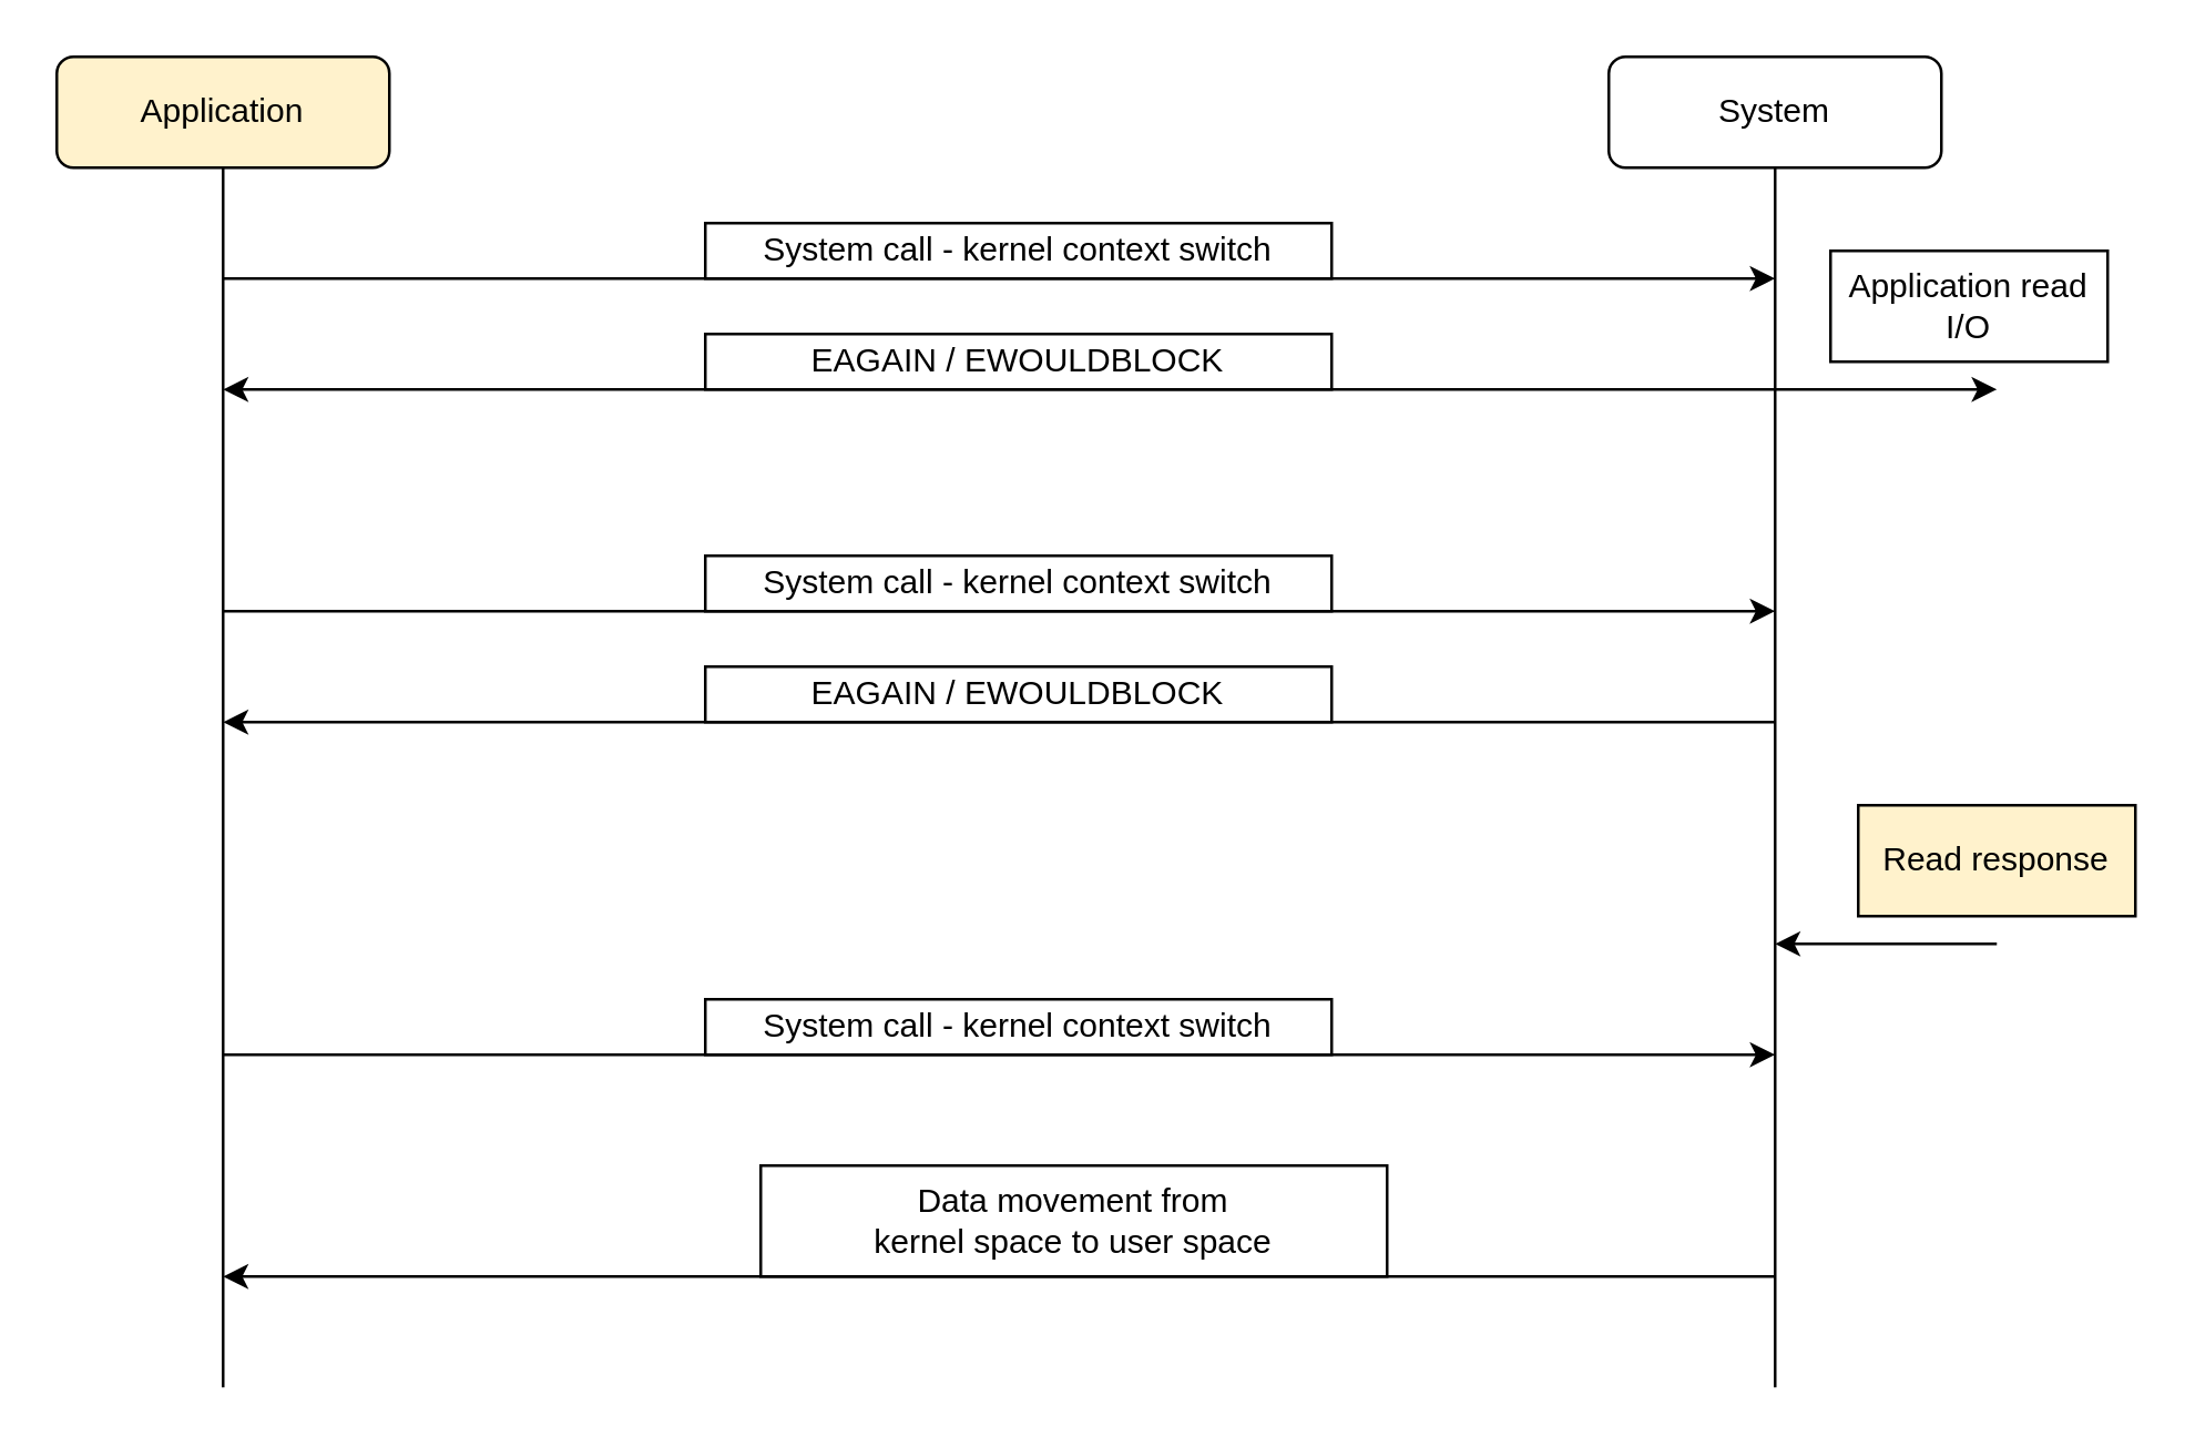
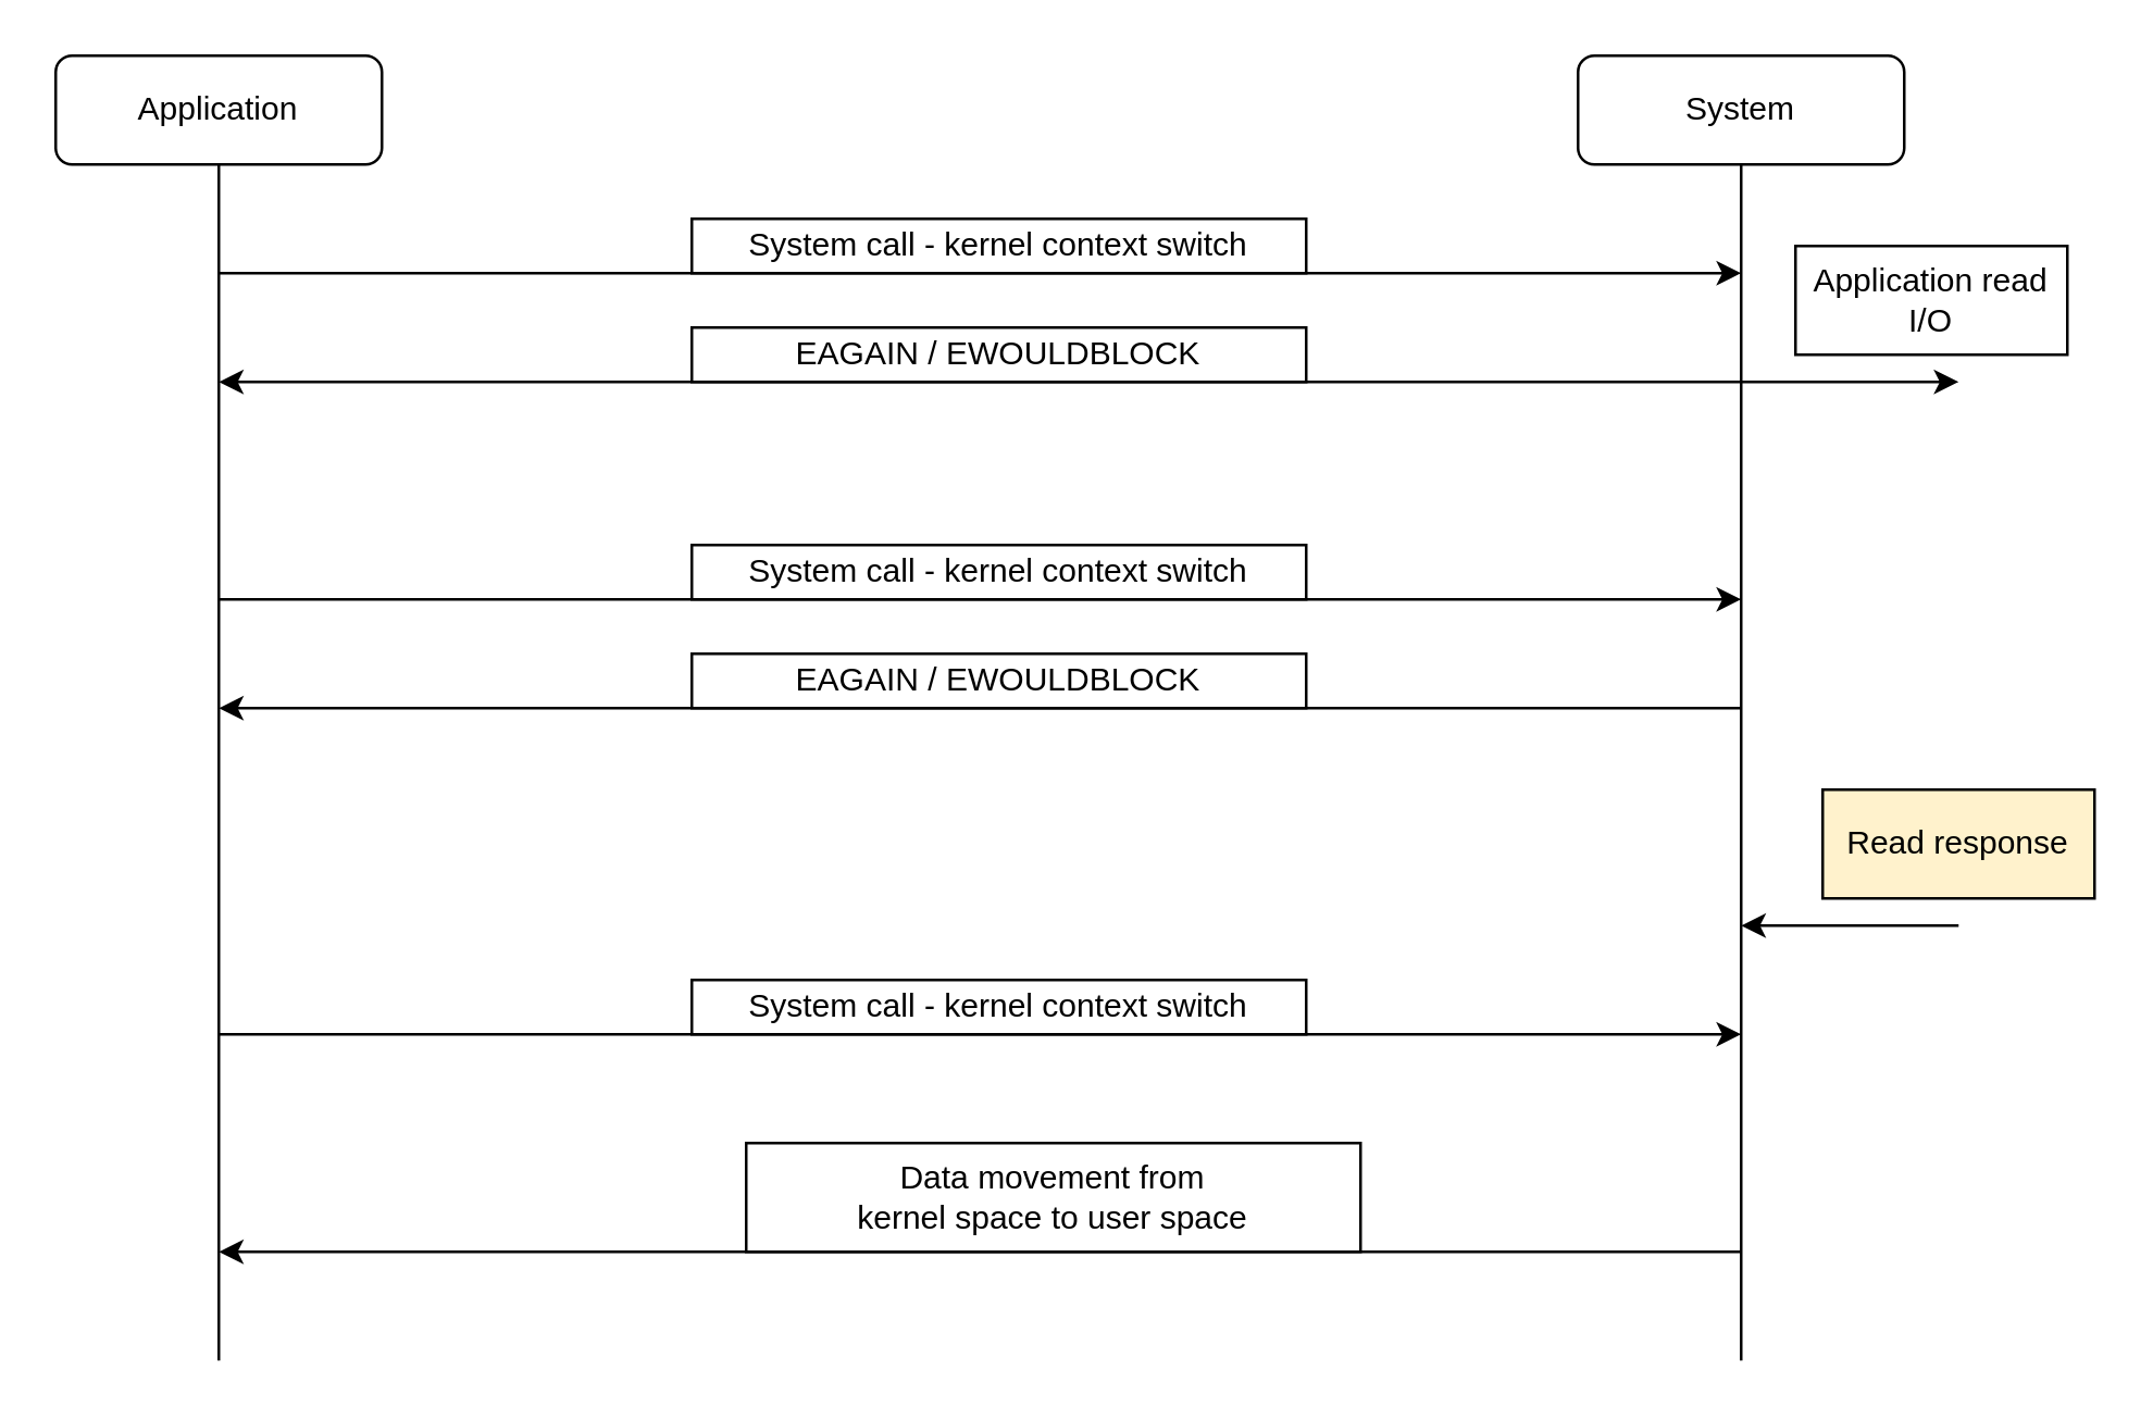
  <mxCell id="0" />
  <mxCell id="1" parent="0" />
  <mxCell id="2" value="" style="endArrow=none;html=1;" edge="1" parent="1"><mxGeometry width="50" height="50" relative="1" as="geometry"><mxPoint x="80" y="500" as="sourcePoint" /><mxPoint x="80" y="60" as="targetPoint" /></mxGeometry></mxCell>
  <mxCell id="3" value="" style="endArrow=none;html=1;" edge="1" parent="1"><mxGeometry width="50" height="50" relative="1" as="geometry"><mxPoint x="640" y="500" as="sourcePoint" /><mxPoint x="640" y="60" as="targetPoint" /></mxGeometry></mxCell>
- <mxCell id="4" value="Application" style="rounded=1;whiteSpace=wrap;html=1;fillColor=#fff2cc;" vertex="1" parent="1"><mxGeometry x="20" y="20" width="120" height="40" as="geometry" /></mxCell>
+ <mxCell id="4" value="Application" style="rounded=1;whiteSpace=wrap;html=1;" vertex="1" parent="1"><mxGeometry x="20" y="20" width="120" height="40" as="geometry" /></mxCell>
  <mxCell id="5" value="System" style="rounded=1;whiteSpace=wrap;html=1;" vertex="1" parent="1"><mxGeometry x="580" y="20" width="120" height="40" as="geometry" /></mxCell>
  <mxCell id="6" value="" style="endArrow=classic;html=1;" edge="1" parent="1"><mxGeometry width="50" height="50" relative="1" as="geometry"><mxPoint x="80" y="100" as="sourcePoint" /><mxPoint x="640" y="100" as="targetPoint" /></mxGeometry></mxCell>
  <mxCell id="7" value="System call - kernel context switch" style="rounded=0;whiteSpace=wrap;html=1;" vertex="1" parent="1"><mxGeometry x="254" y="80" width="226" height="20" as="geometry" /></mxCell>
  <mxCell id="8" value="" style="endArrow=classic;html=1;" edge="1" parent="1"><mxGeometry width="50" height="50" relative="1" as="geometry"><mxPoint x="640" y="140" as="sourcePoint" /><mxPoint x="720" y="140" as="targetPoint" /></mxGeometry></mxCell>
  <mxCell id="9" value="Application read I/O" style="rounded=0;whiteSpace=wrap;html=1;" vertex="1" parent="1"><mxGeometry x="660" y="90" width="100" height="40" as="geometry" /></mxCell>
  <mxCell id="10" value="" style="endArrow=classic;html=1;" edge="1" parent="1"><mxGeometry width="50" height="50" relative="1" as="geometry"><mxPoint x="720" y="340" as="sourcePoint" /><mxPoint x="640" y="340" as="targetPoint" /></mxGeometry></mxCell>
  <mxCell id="11" value="Read response" style="rounded=0;whiteSpace=wrap;html=1;fillColor=#fff2cc;" vertex="1" parent="1"><mxGeometry x="670" y="290" width="100" height="40" as="geometry" /></mxCell>
  <mxCell id="12" value="" style="endArrow=classic;html=1;" edge="1" parent="1"><mxGeometry width="50" height="50" relative="1" as="geometry"><mxPoint x="640" y="460" as="sourcePoint" /><mxPoint x="80" y="460" as="targetPoint" /></mxGeometry></mxCell>
  <mxCell id="13" value="Data movement from&lt;br&gt;kernel space to user space" style="rounded=0;whiteSpace=wrap;html=1;" vertex="1" parent="1"><mxGeometry x="274" y="420" width="226" height="40" as="geometry" /></mxCell>
  <mxCell id="14" value="" style="endArrow=classic;html=1;" edge="1" parent="1"><mxGeometry width="50" height="50" relative="1" as="geometry"><mxPoint x="640" y="140" as="sourcePoint" /><mxPoint x="80" y="140" as="targetPoint" /></mxGeometry></mxCell>
  <mxCell id="15" value="EAGAIN / EWOULDBLOCK" style="rounded=0;whiteSpace=wrap;html=1;" vertex="1" parent="1"><mxGeometry x="254" y="120" width="226" height="20" as="geometry" /></mxCell>
  <mxCell id="16" value="" style="endArrow=classic;html=1;" edge="1" parent="1"><mxGeometry width="50" height="50" relative="1" as="geometry"><mxPoint x="80" y="220" as="sourcePoint" /><mxPoint x="640" y="220" as="targetPoint" /></mxGeometry></mxCell>
  <mxCell id="17" value="System call - kernel context switch" style="rounded=0;whiteSpace=wrap;html=1;" vertex="1" parent="1"><mxGeometry x="254" y="200" width="226" height="20" as="geometry" /></mxCell>
  <mxCell id="18" value="" style="endArrow=classic;html=1;" edge="1" parent="1"><mxGeometry width="50" height="50" relative="1" as="geometry"><mxPoint x="640" y="260" as="sourcePoint" /><mxPoint x="80" y="260" as="targetPoint" /></mxGeometry></mxCell>
  <mxCell id="19" value="EAGAIN / EWOULDBLOCK" style="rounded=0;whiteSpace=wrap;html=1;" vertex="1" parent="1"><mxGeometry x="254" y="240" width="226" height="20" as="geometry" /></mxCell>
  <mxCell id="20" value="" style="endArrow=classic;html=1;" edge="1" parent="1"><mxGeometry width="50" height="50" relative="1" as="geometry"><mxPoint x="80" y="380" as="sourcePoint" /><mxPoint x="640" y="380" as="targetPoint" /></mxGeometry></mxCell>
  <mxCell id="21" value="System call - kernel context switch" style="rounded=0;whiteSpace=wrap;html=1;" vertex="1" parent="1"><mxGeometry x="254" y="360" width="226" height="20" as="geometry" /></mxCell>
